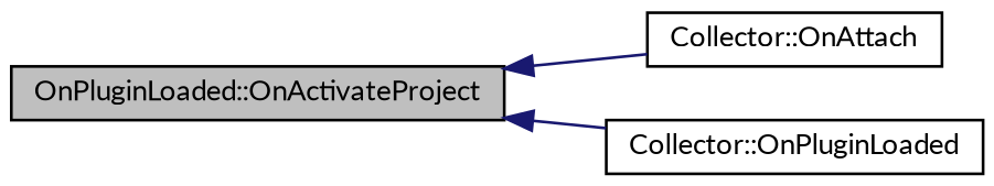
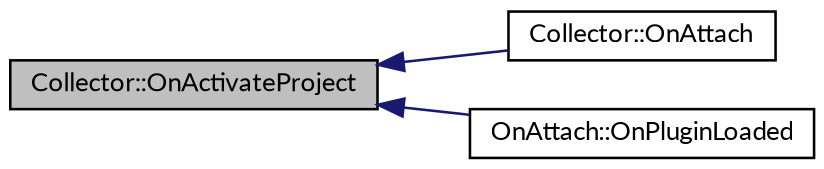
  digraph {
    fontname=Lato
    rankdir=LR
    node [color=black fillcolor=white fontname=Lato fontsize=10 shape=record style=filled]
    edge [color=midnightblue dir=back fontname=Lato fontsize=10 labelfontname=Helvetica labelfontsize=10 style=solid]
-   n1 [fillcolor=grey75 fontcolor=black height=0.2 label="OnPluginLoaded::OnActivateProject" width=0.4]
+   n1 [fillcolor=grey75 fontcolor=black height=0.2 label="Collector::OnActivateProject" width=0.4]
    n2 [height=0.2 label="Collector::OnAttach" width=0.4]
-   n3 [height=0.2 label="Collector::OnPluginLoaded" width=0.4]
+   n3 [height=0.2 label="OnAttach::OnPluginLoaded" width=0.4]
    n1 -> n2
    n1 -> n3
  }
